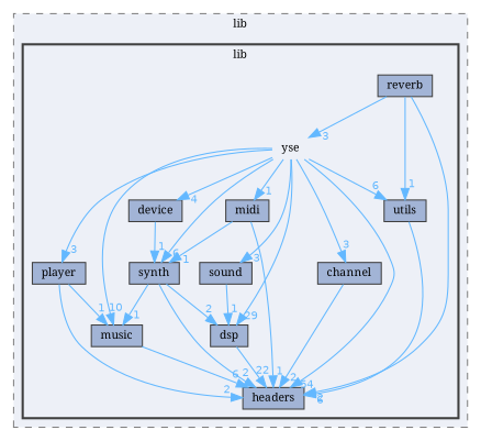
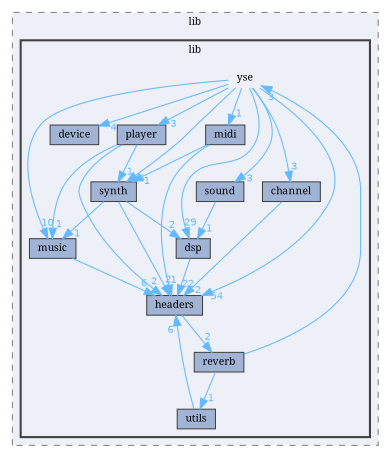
  digraph {
    compound=true
    fontname="Noto Serif"
    node [fontname="Noto Serif" fontsize=10 shape=box color=grey25 fillcolor="#a2b4d6" style=filled]
    edge [color=steelblue1 fontcolor=steelblue1 fontname="Noto Serif" fontsize=10 headlabel=1 labeldistance=1.5 labelfontname=Helvetica labelfontsize=10]
    n1 [height=0.2 label=yse shape=plaintext width=0.4 color="" fillcolor="" style=""]
    n2 [height=0.2 label=channel width=0.4]
    n3 [height=0.2 label=device width=0.4]
    n4 [height=0.2 label=dsp width=0.4]
    n5 [height=0.2 label=headers width=0.4]
    n6 [height=0.2 label=midi width=0.4]
    n7 [height=0.2 label=music width=0.4]
    n8 [height=0.2 label=player width=0.4]
    n9 [height=0.2 label=reverb width=0.4]
    n10 [height=0.2 label=sound width=0.4]
    n11 [height=0.2 label=synth width=0.4]
    n12 [height=0.2 label=utils width=0.4]
    subgraph cluster_1 {
      bgcolor="#edf0f7"
      fontsize=10
      label=lib
      pencolor=grey50
      style="filled,dashed"
      subgraph cluster_2 {
        bgcolor="#edf0f7"
        fontsize=10
        label=lib
        pencolor=grey25
        style="filled,bold"
        n1
        n2
        n3
        n4
        n5
        n6
        n7
        n8
        n9
        n10
        n11
        n12
      }
    }
    n1 -> n2 [headlabel=3]
    n1 -> n3 [headlabel=4]
    n1 -> n4 [headlabel=29]
    n1 -> n5 [headlabel=54]
    n1 -> n6
    n1 -> n7 [headlabel=10]
    n1 -> n8 [headlabel=3]
    n1 -> n10 [headlabel=3]
    n1 -> n11 [headlabel=6]
-   n1 -> n12 [headlabel=6]
    n2 -> n5 [headlabel=2]
    n4 -> n5 [headlabel=22]
    n6 -> n5
    n6 -> n11
    n7 -> n5 [headlabel=6]
    n8 -> n5 [headlabel=2]
    n8 -> n7
-   n3 -> n11
+   n8 -> n11
    n9 -> n1 [headlabel=3]
-   n9 -> n5 [headlabel=2]
+   n5 -> n9 [headlabel=2]
    n9 -> n12
    n10 -> n4
    n11 -> n4 [headlabel=2]
    n11 -> n5 [headlabel=2]
    n11 -> n7
    n12 -> n5 [headlabel=6]
  }
